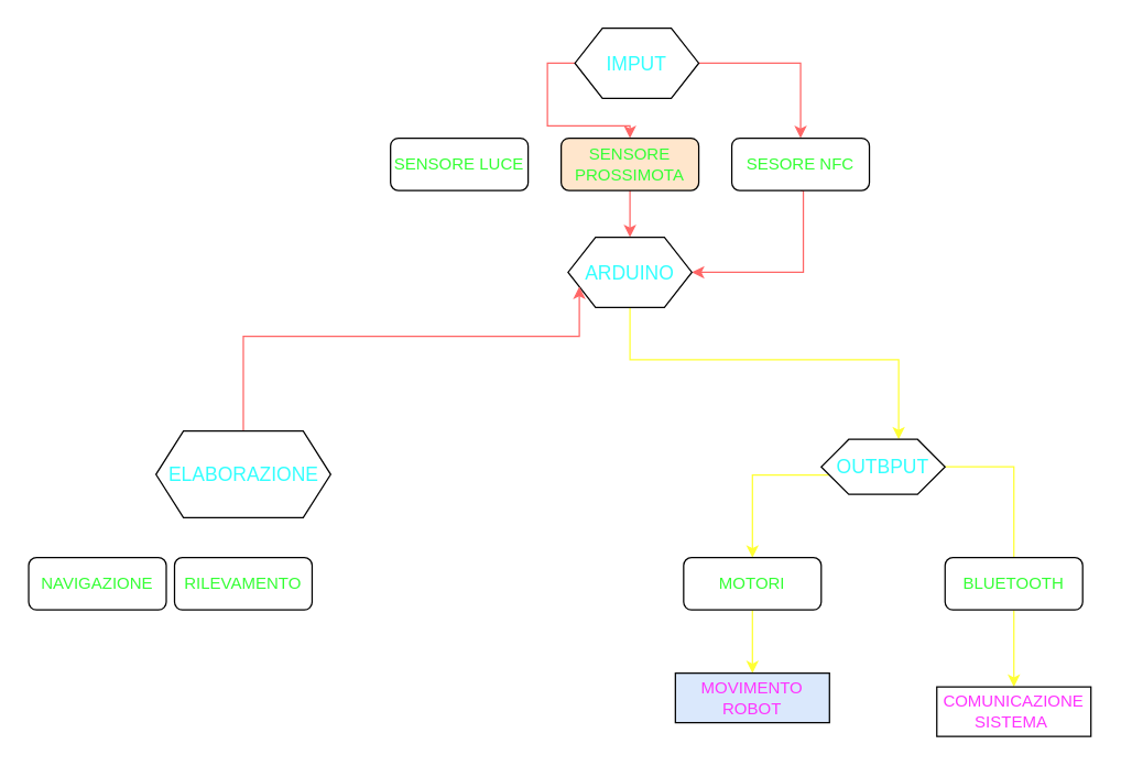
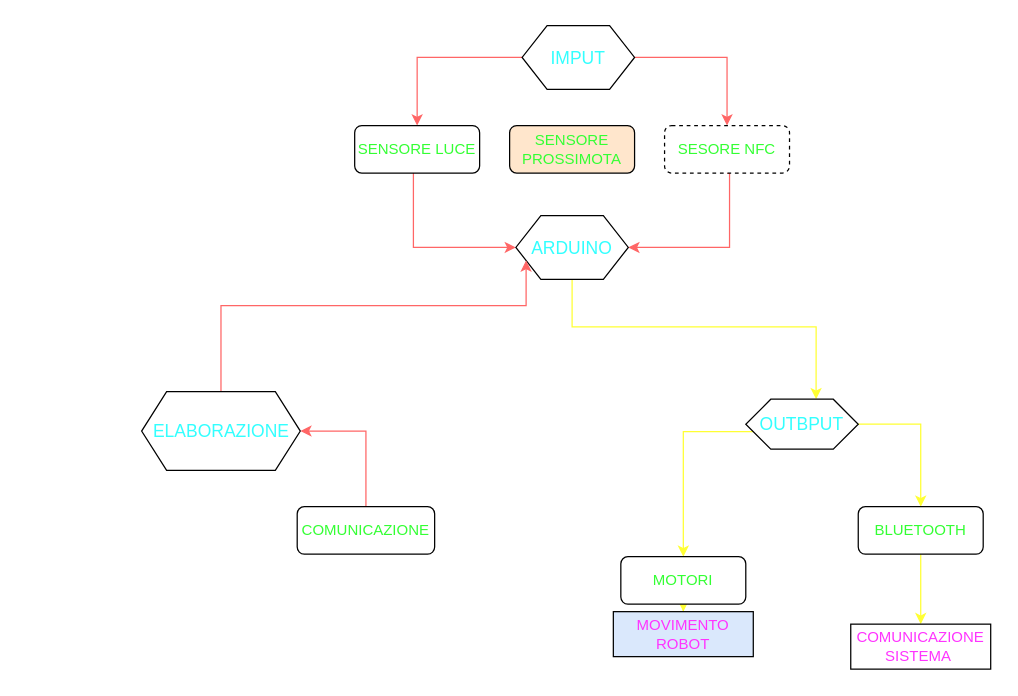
  <mxCell id="0" />
  <mxCell id="1" parent="0" />
  <mxCell id="2" style="edgeStyle=orthogonalEdgeStyle;rounded=0;orthogonalLoop=1;jettySize=auto;html=1;entryX=0.5;entryY=0;entryDx=0;entryDy=0;fillColor=#FF6666;strokeColor=#FF6666;" edge="1" parent="1" source="4" target="10"><mxGeometry relative="1" as="geometry" /></mxCell>
- <mxCell id="3" style="edgeStyle=orthogonalEdgeStyle;rounded=0;orthogonalLoop=1;jettySize=auto;html=1;exitX=0;exitY=0.5;exitDx=0;exitDy=0;fillColor=#FF6666;strokeColor=#FF6666;" edge="1" parent="1" source="4" target="8"><mxGeometry relative="1" as="geometry" /></mxCell>
+ <mxCell id="3" style="edgeStyle=orthogonalEdgeStyle;rounded=0;orthogonalLoop=1;jettySize=auto;html=1;exitX=0;exitY=0.5;exitDx=0;exitDy=0;entryX=0.5;entryY=0;entryDx=0;entryDy=0;fillColor=#FF6666;strokeColor=#FF6666;" edge="1" parent="1" source="4" target="6"><mxGeometry relative="1" as="geometry" /></mxCell>
  <mxCell id="4" value="&lt;font color=&quot;#33ffff&quot; style=&quot;font-size: 14px;&quot;&gt;IMPUT&lt;/font&gt;" style="shape=hexagon;perimeter=hexagonPerimeter2;whiteSpace=wrap;html=1;fixedSize=1;" vertex="1" parent="1"><mxGeometry x="417" y="20" width="90" height="51" as="geometry" /></mxCell>
+ <mxCell id="5" style="edgeStyle=orthogonalEdgeStyle;rounded=0;orthogonalLoop=1;jettySize=auto;html=1;entryX=0;entryY=0.5;entryDx=0;entryDy=0;fillColor=#FF6666;strokeColor=#FF6666;" edge="1" parent="1" source="6" target="12"><mxGeometry relative="1" as="geometry"><Array as="points"><mxPoint x="330" y="198" /></Array></mxGeometry></mxCell>
  <mxCell id="6" value="&lt;font color=&quot;#33ff33&quot;&gt;SENSORE LUCE&lt;/font&gt;" style="rounded=1;whiteSpace=wrap;html=1;" vertex="1" parent="1"><mxGeometry x="283" y="100" width="100" height="38" as="geometry" /></mxCell>
- <mxCell id="7" style="edgeStyle=orthogonalEdgeStyle;rounded=0;orthogonalLoop=1;jettySize=auto;html=1;entryX=0.5;entryY=0;entryDx=0;entryDy=0;fillColor=#FF6666;strokeColor=#FF6666;" edge="1" parent="1" source="8" target="12"><mxGeometry relative="1" as="geometry" /></mxCell>
  <mxCell id="8" value="&lt;font color=&quot;#33ff33&quot;&gt;SENSORE PROSSIMOTA&lt;/font&gt;" style="rounded=1;whiteSpace=wrap;html=1;fillColor=#ffe6cc;" vertex="1" parent="1"><mxGeometry x="407" y="100" width="100" height="38" as="geometry" /></mxCell>
  <mxCell id="9" style="edgeStyle=orthogonalEdgeStyle;rounded=0;orthogonalLoop=1;jettySize=auto;html=1;exitX=0.5;exitY=1;exitDx=0;exitDy=0;entryX=1;entryY=0.5;entryDx=0;entryDy=0;fillColor=#FF6666;strokeColor=#FF6666;" edge="1" parent="1" source="10" target="12"><mxGeometry relative="1" as="geometry"><Array as="points"><mxPoint x="583" y="138" /><mxPoint x="583" y="198" /></Array></mxGeometry></mxCell>
- <mxCell id="10" value="&lt;font color=&quot;#33ff33&quot;&gt;SESORE NFC&lt;/font&gt;" style="rounded=1;whiteSpace=wrap;html=1;" vertex="1" parent="1"><mxGeometry x="531" y="100" width="100" height="38" as="geometry" /></mxCell>
+ <mxCell id="10" value="&lt;font color=&quot;#33ff33&quot;&gt;SESORE NFC&lt;/font&gt;" style="rounded=1;whiteSpace=wrap;html=1;dashed=1;" vertex="1" parent="1"><mxGeometry x="531" y="100" width="100" height="38" as="geometry" /></mxCell>
  <mxCell id="11" style="edgeStyle=orthogonalEdgeStyle;rounded=0;orthogonalLoop=1;jettySize=auto;html=1;entryX=0.625;entryY=0;entryDx=0;entryDy=0;strokeColor=#FFFF33;" edge="1" parent="1" source="12" target="21"><mxGeometry relative="1" as="geometry"><Array as="points"><mxPoint x="457" y="261" /><mxPoint x="652" y="261" /></Array></mxGeometry></mxCell>
  <mxCell id="12" value="&lt;font color=&quot;#33ffff&quot; style=&quot;font-size: 14px;&quot;&gt;ARDUINO&lt;/font&gt;" style="shape=hexagon;perimeter=hexagonPerimeter2;whiteSpace=wrap;html=1;fixedSize=1;" vertex="1" parent="1"><mxGeometry x="412" y="172" width="90" height="51" as="geometry" /></mxCell>
  <mxCell id="13" style="edgeStyle=orthogonalEdgeStyle;rounded=0;orthogonalLoop=1;jettySize=auto;html=1;entryX=0;entryY=0.75;entryDx=0;entryDy=0;fillColor=#FF6666;strokeColor=#FF6666;" edge="1" parent="1" source="14" target="12"><mxGeometry relative="1" as="geometry"><Array as="points"><mxPoint x="176" y="244" /><mxPoint x="420" y="244" /></Array></mxGeometry></mxCell>
  <mxCell id="14" value="&lt;font color=&quot;#33ffff&quot; style=&quot;font-size: 14px;&quot;&gt;ELABORAZIONE&lt;/font&gt;" style="shape=hexagon;perimeter=hexagonPerimeter2;whiteSpace=wrap;html=1;fixedSize=1;" vertex="1" parent="1"><mxGeometry x="112.5" y="313" width="127" height="63" as="geometry" /></mxCell>
- <mxCell id="17" value="&lt;font color=&quot;#33ff33&quot;&gt;RILEVAMENTO&lt;/font&gt;" style="rounded=1;whiteSpace=wrap;html=1;" vertex="1" parent="1"><mxGeometry x="126" y="405" width="100" height="38" as="geometry" /></mxCell>
- <mxCell id="18" value="&lt;font color=&quot;#33ff33&quot;&gt;NAVIGAZIONE&lt;/font&gt;" style="rounded=1;whiteSpace=wrap;html=1;" vertex="1" parent="1"><mxGeometry x="20" y="405" width="100" height="38" as="geometry" /></mxCell>
+ <mxCell id="15" style="edgeStyle=orthogonalEdgeStyle;rounded=0;orthogonalLoop=1;jettySize=auto;html=1;entryX=1;entryY=0.5;entryDx=0;entryDy=0;fillColor=#FF6666;strokeColor=#FF6666;" edge="1" parent="1" source="16" target="14"><mxGeometry relative="1" as="geometry" /></mxCell>
+ <mxCell id="16" value="&lt;font color=&quot;#33ff33&quot;&gt;COMUNICAZIONE&lt;/font&gt;" style="rounded=1;whiteSpace=wrap;html=1;" vertex="1" parent="1"><mxGeometry x="237" y="405" width="110" height="38" as="geometry" /></mxCell>
  <mxCell id="19" style="edgeStyle=orthogonalEdgeStyle;rounded=0;orthogonalLoop=1;jettySize=auto;html=1;entryX=0.5;entryY=0;entryDx=0;entryDy=0;strokeColor=#FFFF33;" edge="1" parent="1" source="21" target="23"><mxGeometry relative="1" as="geometry"><Array as="points"><mxPoint x="546" y="345" /></Array></mxGeometry></mxCell>
- <mxCell id="20" style="edgeStyle=orthogonalEdgeStyle;rounded=0;orthogonalLoop=1;jettySize=auto;html=1;exitX=1;exitY=0.5;exitDx=0;exitDy=0;entryX=0.5;entryY=0;entryDx=0;entryDy=0;strokeColor=#FFFF33;endArrow=none;" edge="1" parent="1" source="21" target="25"><mxGeometry relative="1" as="geometry" /></mxCell>
+ <mxCell id="20" style="edgeStyle=orthogonalEdgeStyle;rounded=0;orthogonalLoop=1;jettySize=auto;html=1;exitX=1;exitY=0.5;exitDx=0;exitDy=0;entryX=0.5;entryY=0;entryDx=0;entryDy=0;strokeColor=#FFFF33;" edge="1" parent="1" source="21" target="25"><mxGeometry relative="1" as="geometry" /></mxCell>
  <mxCell id="21" value="&lt;font color=&quot;#33ffff&quot;&gt;&lt;span style=&quot;font-size: 14px;&quot;&gt;OUTBPUT&lt;/span&gt;&lt;/font&gt;" style="shape=hexagon;perimeter=hexagonPerimeter2;whiteSpace=wrap;html=1;fixedSize=1;" vertex="1" parent="1"><mxGeometry x="596" y="319" width="90" height="40" as="geometry" /></mxCell>
  <mxCell id="22" style="edgeStyle=orthogonalEdgeStyle;rounded=0;orthogonalLoop=1;jettySize=auto;html=1;strokeColor=#FFFF33;" edge="1" parent="1" source="23" target="26"><mxGeometry relative="1" as="geometry" /></mxCell>
- <mxCell id="23" value="&lt;font color=&quot;#33ff33&quot;&gt;MOTORI&lt;/font&gt;" style="rounded=1;whiteSpace=wrap;html=1;" vertex="1" parent="1"><mxGeometry x="496" y="405" width="100" height="38" as="geometry" /></mxCell>
+ <mxCell id="23" value="&lt;font color=&quot;#33ff33&quot;&gt;MOTORI&lt;/font&gt;" style="rounded=1;whiteSpace=wrap;html=1;" vertex="1" parent="1"><mxGeometry x="496" y="445" width="100" height="38" as="geometry" /></mxCell>
  <mxCell id="24" style="edgeStyle=orthogonalEdgeStyle;rounded=0;orthogonalLoop=1;jettySize=auto;html=1;strokeColor=#FFFF33;" edge="1" parent="1" source="25" target="27"><mxGeometry relative="1" as="geometry" /></mxCell>
  <mxCell id="25" value="&lt;font color=&quot;#33ff33&quot;&gt;BLUETOOTH&lt;/font&gt;" style="rounded=1;whiteSpace=wrap;html=1;" vertex="1" parent="1"><mxGeometry x="686" y="405" width="100" height="38" as="geometry" /></mxCell>
  <mxCell id="26" value="&lt;font color=&quot;#ff33ff&quot;&gt;MOVIMENTO ROBOT&lt;/font&gt;" style="rounded=0;whiteSpace=wrap;html=1;fillColor=#dae8fc;" vertex="1" parent="1"><mxGeometry x="490" y="489" width="112" height="36" as="geometry" /></mxCell>
  <mxCell id="27" value="&lt;font color=&quot;#ff33ff&quot;&gt;COMUNICAZIONE SISTEMA&amp;nbsp;&lt;/font&gt;" style="rounded=0;whiteSpace=wrap;html=1;" vertex="1" parent="1"><mxGeometry x="680" y="499" width="112" height="36" as="geometry" /></mxCell>
